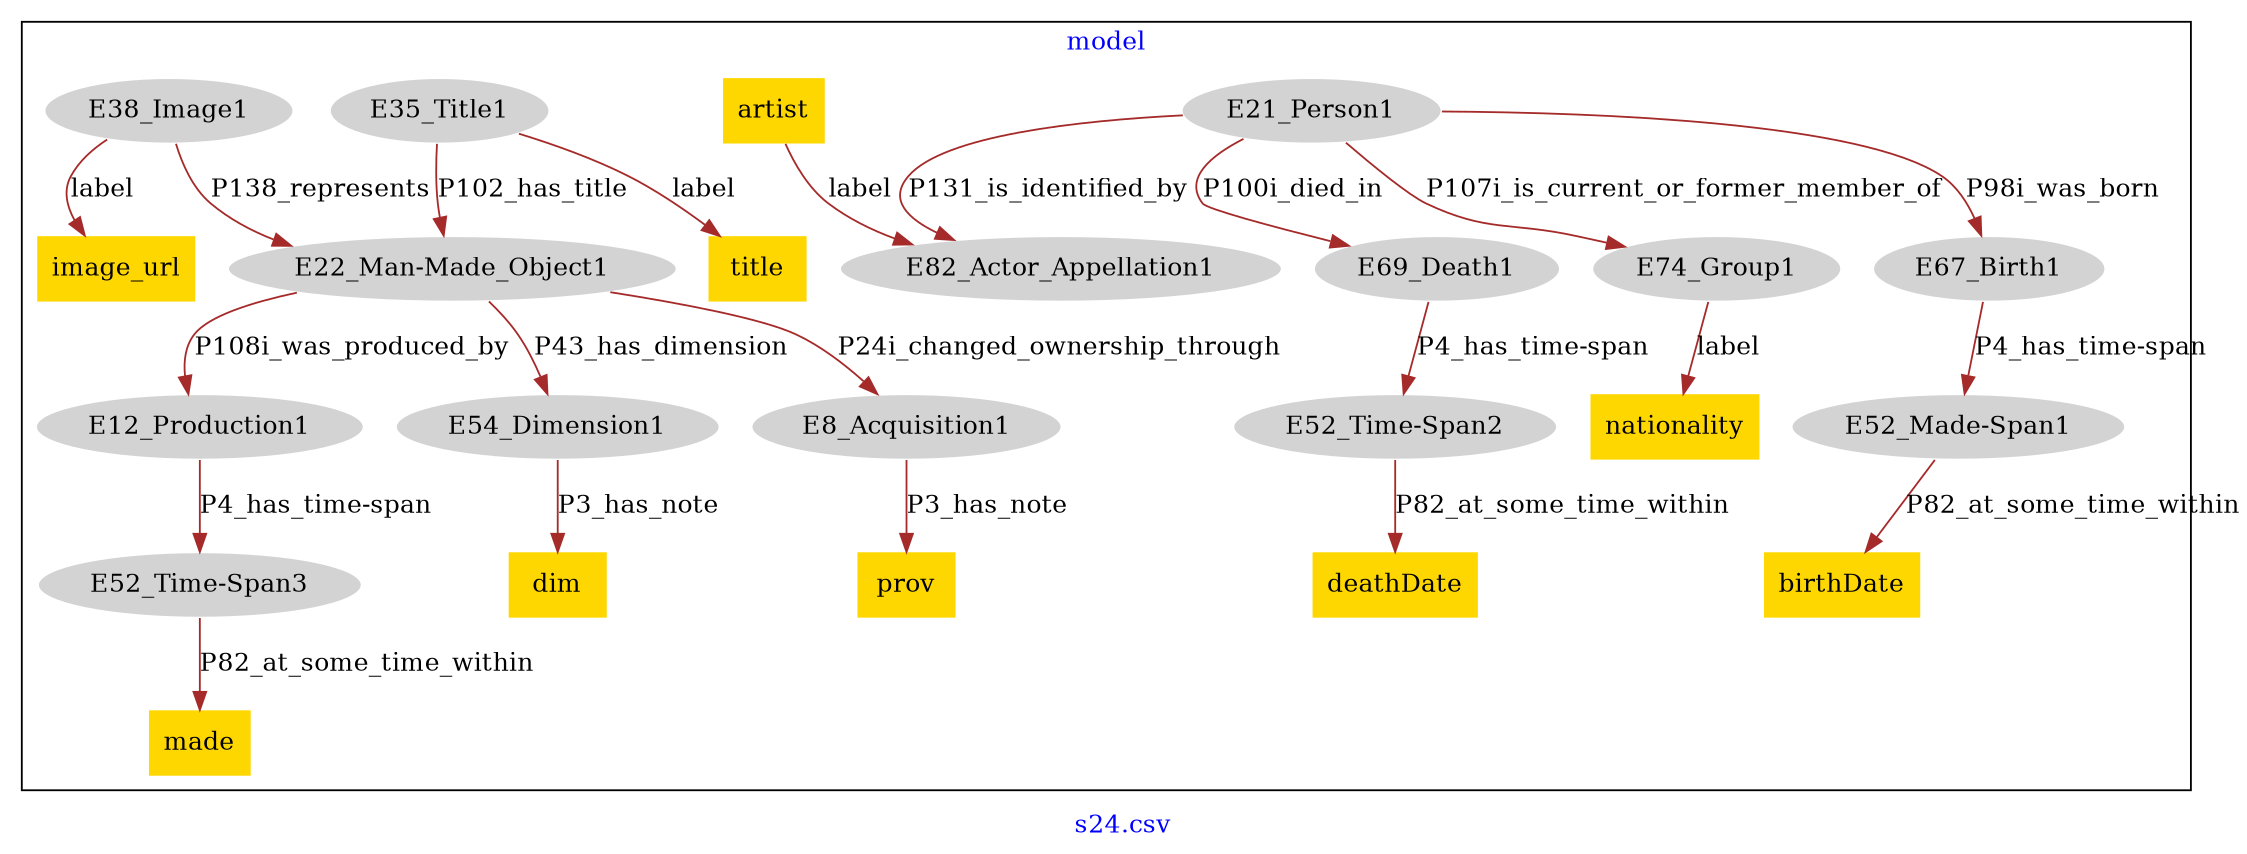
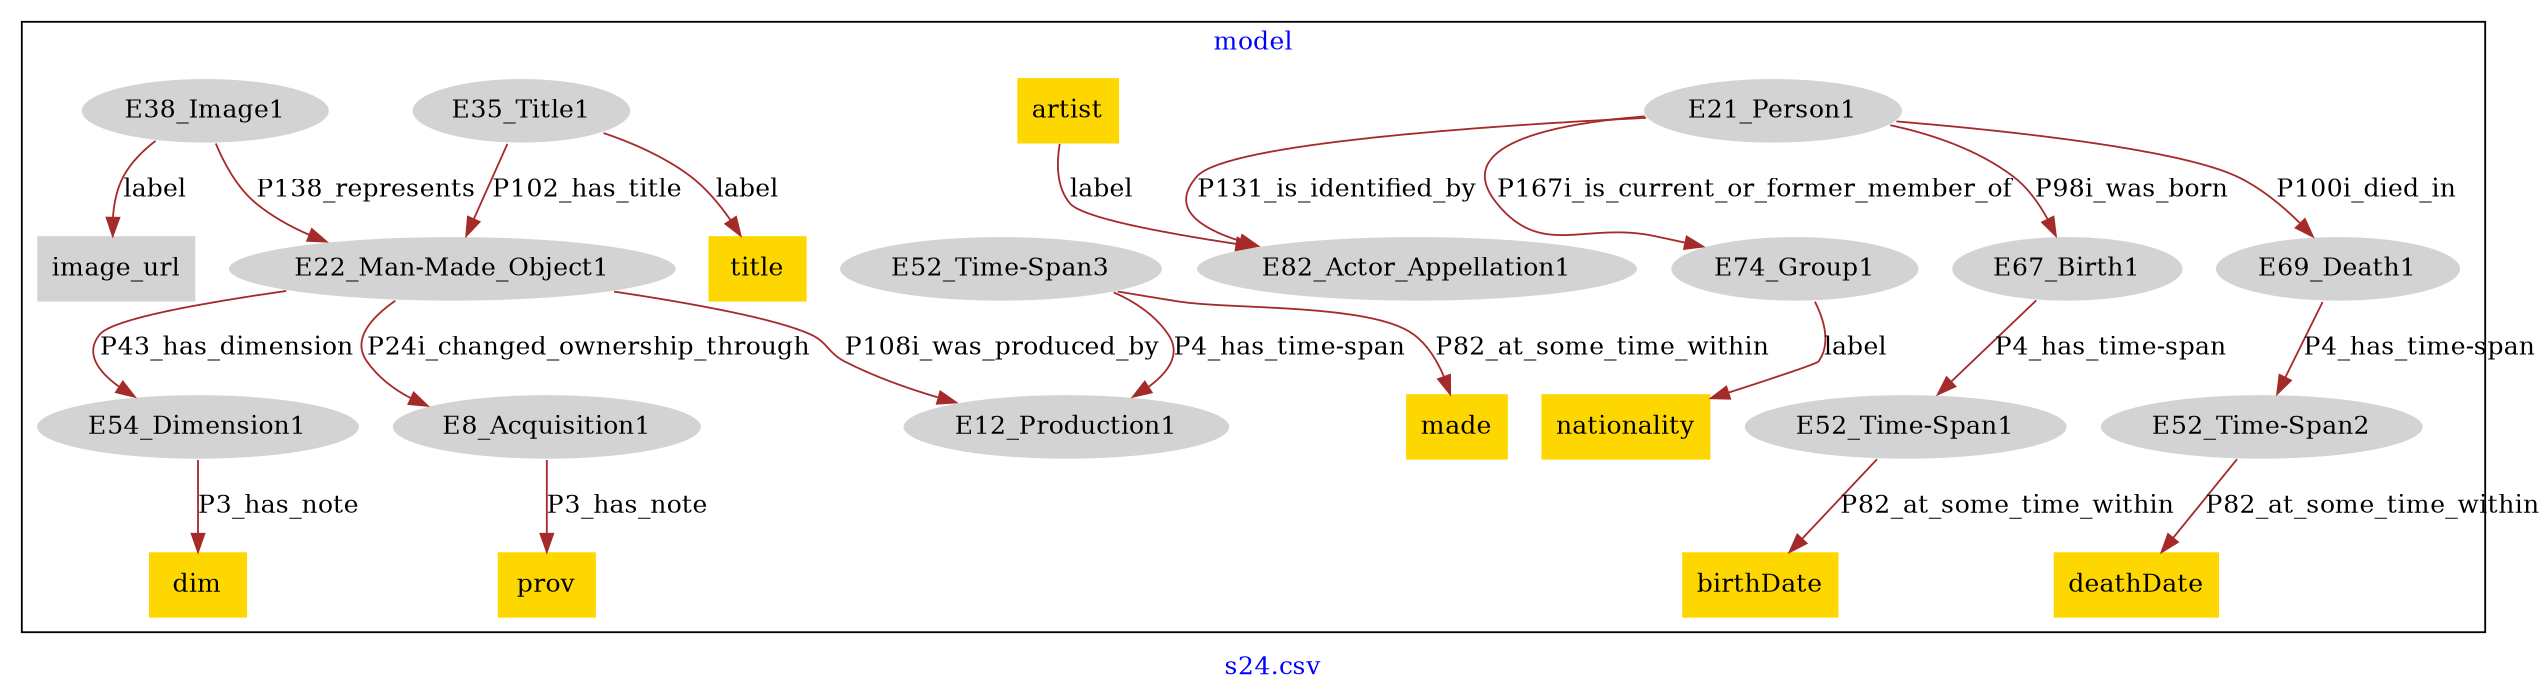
  digraph {
    fontcolor=blue
    label="s24.csv"
    remincross=true
    node [color=white fillcolor=lightgray style=filled]
    edge [color=brown fontcolor=black]
    n1 [label=E12_Production1]
    n2 [label=E21_Person1]
    n3 [label="E52_Time-Span3"]
    n4 [label=E67_Birth1]
    n5 [label=E69_Death1]
    n6 [label=E74_Group1]
    n7 [label=E82_Actor_Appellation1]
    n8 [label="E22_Man-Made_Object1"]
    n9 [label=E35_Title1]
    n10 [label=E54_Dimension1]
    n11 [label=E8_Acquisition1]
    n12 [label=E38_Image1]
-   n13 [label="E52_Made-Span1"]
+   n13 [label="E52_Time-Span1"]
    n14 [label="E52_Time-Span2"]
    n15 [fillcolor=gold label=dim shape=plaintext color=""]
-   n16 [fillcolor=gold label=image_url shape=plaintext color=""]
+   n16 [label=image_url shape=plaintext color=""]
    n17 [fillcolor=gold label=deathDate shape=plaintext color=""]
    n18 [fillcolor=gold label=birthDate shape=plaintext color=""]
    n19 [fillcolor=gold label=artist shape=plaintext color=""]
    n20 [fillcolor=gold label=nationality shape=plaintext color=""]
    n21 [fillcolor=gold label=title shape=plaintext color=""]
    n22 [fillcolor=gold label=prov shape=plaintext color=""]
    n23 [fillcolor=gold label=made shape=plaintext color=""]
    subgraph cluster_1 {
      label=model
      n1
      n2
      n3
      n4
      n5
      n6
      n7
      n8
      n9
      n10
      n11
      n12
      n13
      n14
      n15
      n16
      n17
      n18
      n19
      n20
      n21
      n22
      n23
    }
-   n1 -> n3 [label="P4_has_time-span"]
+   n3 -> n1 [label="P4_has_time-span"]
    n2 -> n4 [label=P98i_was_born]
    n2 -> n5 [label=P100i_died_in]
-   n2 -> n6 [label=P107i_is_current_or_former_member_of]
+   n2 -> n6 [label=P167i_is_current_or_former_member_of]
    n2 -> n7 [label=P131_is_identified_by]
    n3 -> n23 [label=P82_at_some_time_within]
    n4 -> n13 [label="P4_has_time-span"]
    n5 -> n14 [label="P4_has_time-span"]
    n6 -> n20 [label=label]
    n8 -> n1 [label=P108i_was_produced_by]
    n8 -> n10 [label=P43_has_dimension]
    n8 -> n11 [label=P24i_changed_ownership_through]
    n9 -> n8 [label=P102_has_title]
    n9 -> n21 [label=label]
    n10 -> n15 [label=P3_has_note]
    n11 -> n22 [label=P3_has_note]
    n12 -> n8 [label=P138_represents]
    n12 -> n16 [label=label]
    n13 -> n18 [label=P82_at_some_time_within]
    n14 -> n17 [label=P82_at_some_time_within]
    n19 -> n7 [label=label]
  }
